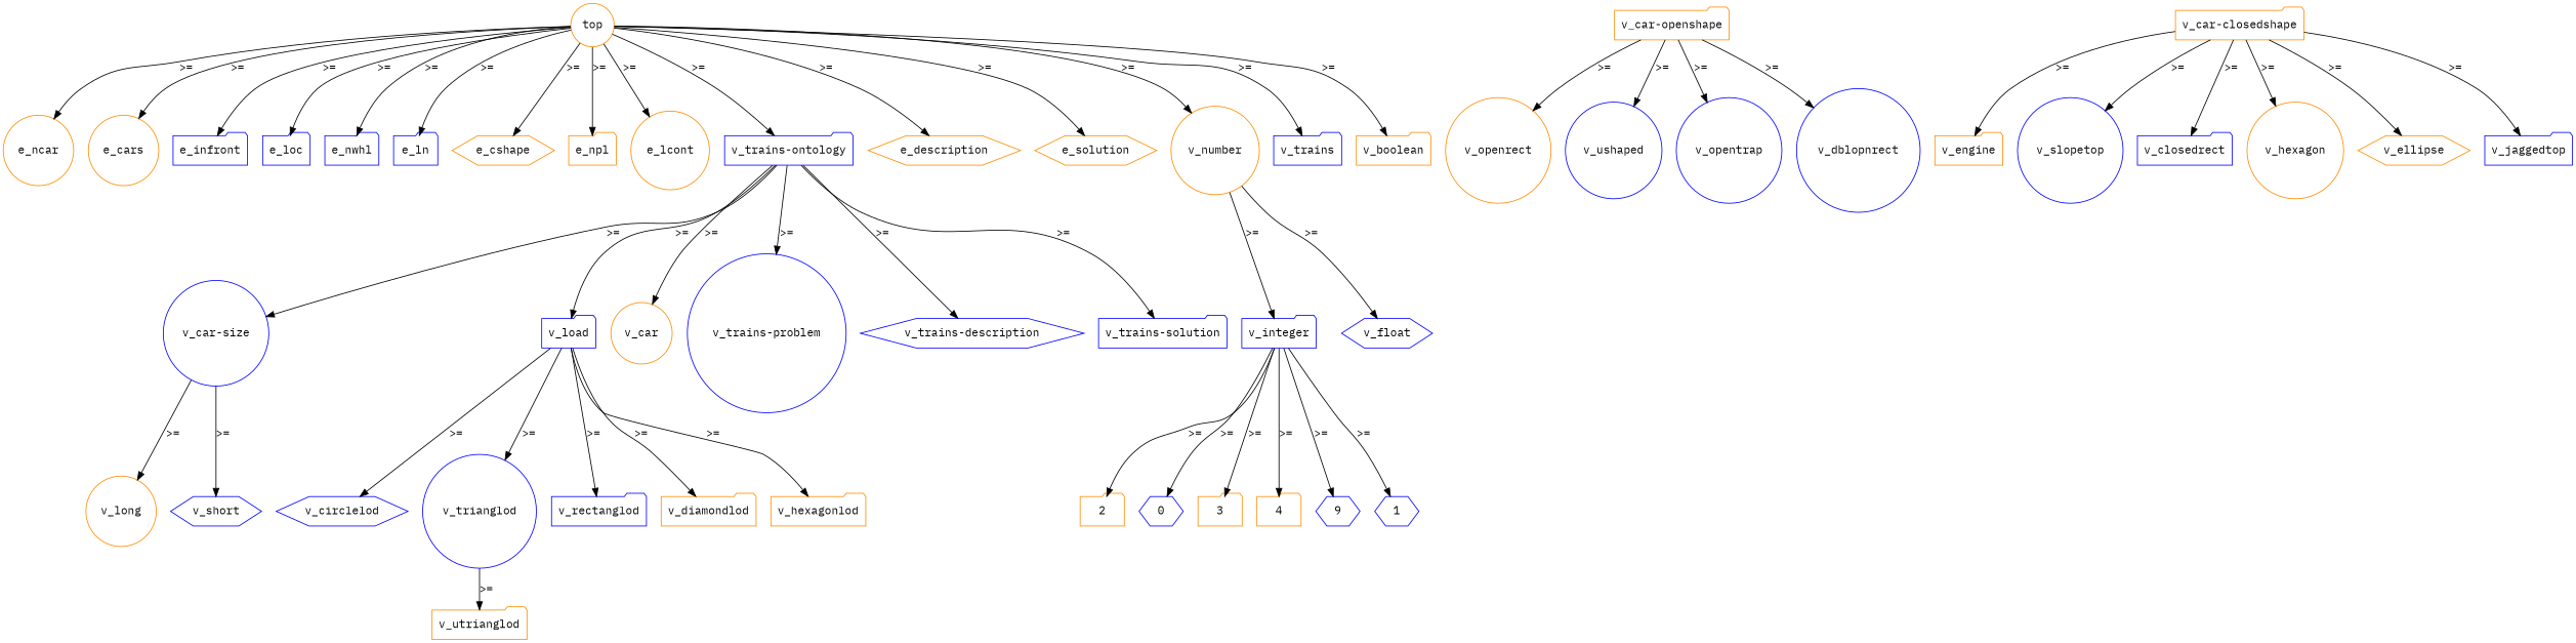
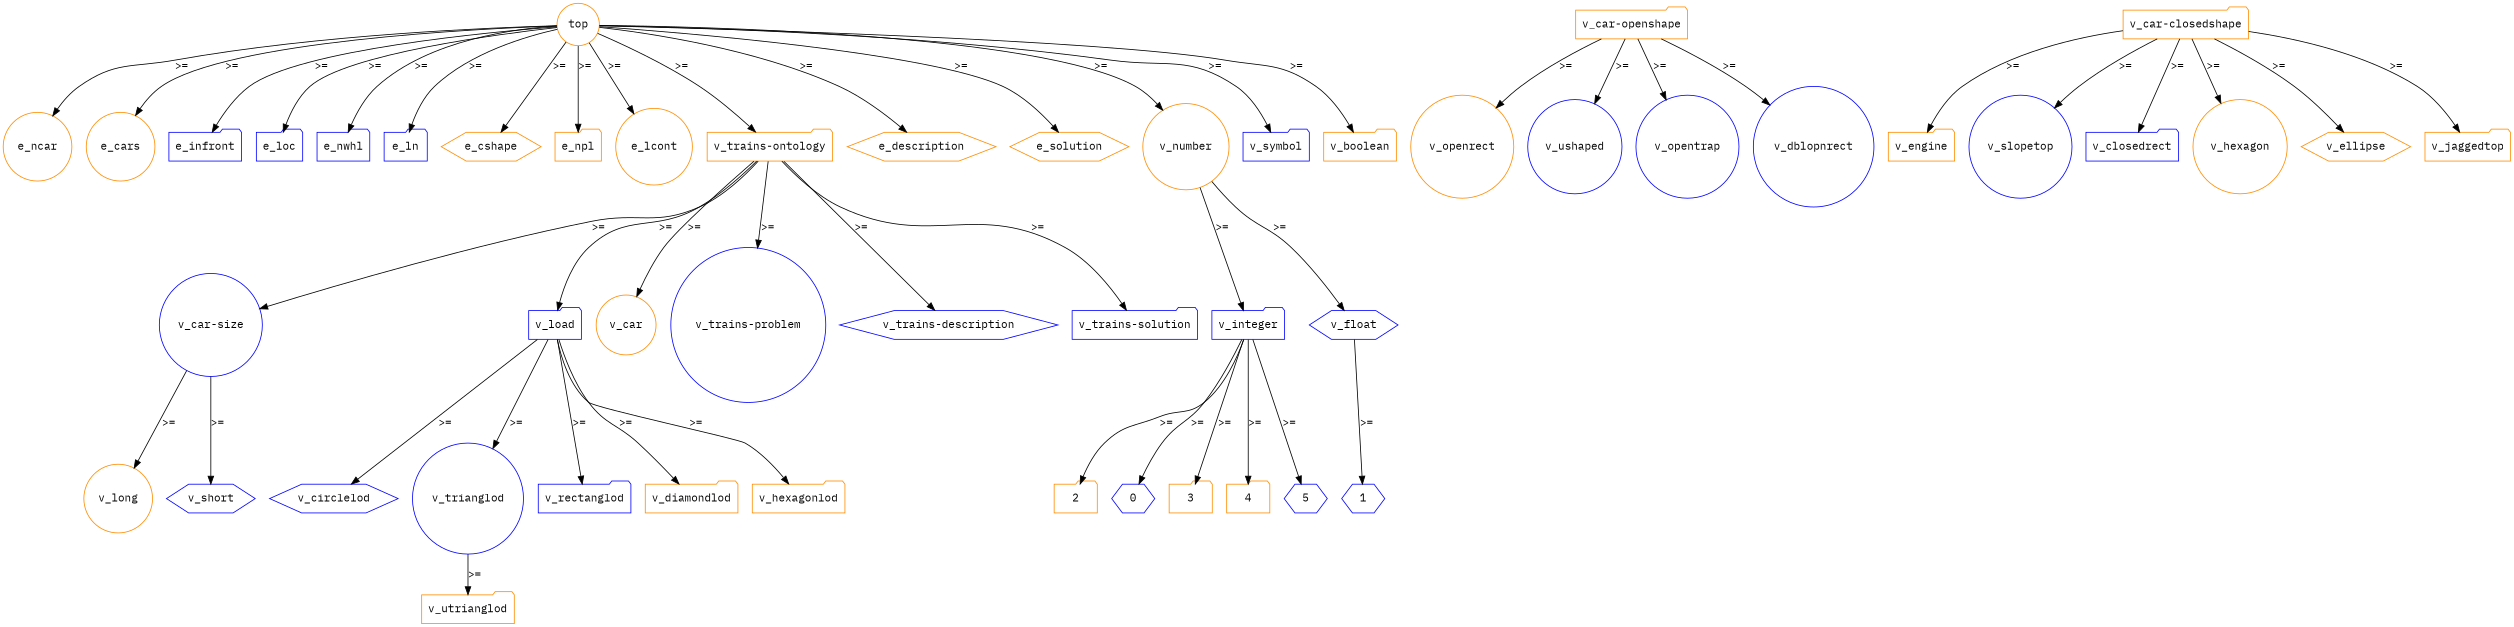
  digraph {
    fontname="IBM Plex Mono"
    node [color=darkorange fontname="IBM Plex Mono" shape=folder]
    edge [fontname="IBM Plex Mono"]
    n1 [label=top shape=circle]
    n2 [label=e_ncar shape=circle]
    n3 [label=e_cars shape=circle]
    n4 [color=blue label=e_infront]
    n5 [color=blue label=e_loc]
    n6 [color=blue label=e_nwhl]
    n7 [color=blue label=e_ln]
    n8 [label=e_cshape shape=hexagon]
    n9 [label=e_npl]
    n10 [label=e_lcont shape=circle]
-   n11 [color=blue label="v_trains-ontology"]
+   n11 [label="v_trains-ontology"]
    n12 [label=e_description shape=hexagon]
    n13 [label=e_solution shape=hexagon]
    n14 [label=v_number shape=circle]
-   n15 [color=blue label=v_trains]
+   n15 [color=blue label=v_symbol]
    n16 [label=v_boolean]
    n17 [color=blue label="v_trains-description" shape=hexagon]
    n18 [color=blue label="v_trains-solution"]
    n19 [color=blue label="v_car-size" shape=circle]
    n20 [color=blue label=v_load]
    n21 [label=v_car shape=circle]
    n22 [color=blue label="v_trains-problem" shape=circle]
    n23 [color=blue label=v_integer]
    n24 [color=blue label=v_float shape=hexagon]
    n25 [label="v_car-openshape"]
    n26 [label=v_openrect shape=circle]
    n27 [color=blue label=v_ushaped shape=circle]
    n28 [color=blue label=v_opentrap shape=circle]
    n29 [color=blue label=v_dblopnrect shape=circle]
    n30 [label="v_car-closedshape"]
    n31 [label=v_engine]
    n32 [color=blue label=v_slopetop shape=circle]
    n33 [color=blue label=v_closedrect]
    n34 [label=v_hexagon shape=circle]
    n35 [label=v_ellipse shape=hexagon]
-   n36 [color=blue label=v_jaggedtop]
+   n36 [label=v_jaggedtop]
    n37 [color=blue label=v_trianglod shape=circle]
    n38 [label=v_utrianglod]
    n39 [color=blue label=v_rectanglod]
    n40 [label=v_diamondlod]
    n41 [label=v_long shape=circle]
    n42 [color=blue label=v_short shape=hexagon]
    n43 [label=v_hexagonlod]
    n44 [color=blue label=v_circlelod shape=hexagon]
-   n45 [color=blue label=9 shape=hexagon]
+   n45 [color=blue label=5 shape=hexagon]
    n46 [color=blue label=1 shape=hexagon]
    n47 [label=2]
    n48 [color=blue label=0 shape=hexagon]
    n49 [label=3]
    n50 [label=4]
    n1 -> n2 [label=">="]
    n1 -> n3 [label=">="]
    n1 -> n4 [label=">="]
    n1 -> n5 [label=">="]
    n1 -> n6 [label=">="]
    n1 -> n7 [label=">="]
    n1 -> n8 [label=">="]
    n1 -> n9 [label=">="]
    n1 -> n10 [label=">="]
    n1 -> n11 [label=">="]
    n1 -> n12 [label=">="]
    n1 -> n13 [label=">="]
    n1 -> n14 [label=">="]
    n1 -> n15 [label=">="]
    n1 -> n16 [label=">="]
    n11 -> n17 [label=">="]
    n11 -> n18 [label=">="]
    n11 -> n19 [label=">="]
    n11 -> n20 [label=">="]
    n11 -> n21 [label=">="]
    n11 -> n22 [label=">="]
    n14 -> n23 [label=">="]
    n14 -> n24 [label=">="]
    n19 -> n41 [label=">="]
    n19 -> n42 [label=">="]
    n20 -> n37 [label=">="]
    n20 -> n39 [label=">="]
    n20 -> n40 [label=">="]
    n20 -> n43 [label=">="]
    n20 -> n44 [label=">="]
    n23 -> n45 [label=">="]
-   n23 -> n46 [label=">="]
+   n24 -> n46 [label=">="]
    n23 -> n47 [label=">="]
    n23 -> n48 [label=">="]
    n23 -> n49 [label=">="]
    n23 -> n50 [label=">="]
    n25 -> n26 [label=">="]
    n25 -> n27 [label=">="]
    n25 -> n28 [label=">="]
    n25 -> n29 [label=">="]
    n30 -> n31 [label=">="]
    n30 -> n32 [label=">="]
    n30 -> n33 [label=">="]
    n30 -> n34 [label=">="]
    n30 -> n35 [label=">="]
    n30 -> n36 [label=">="]
    n37 -> n38 [label=">="]
  }
